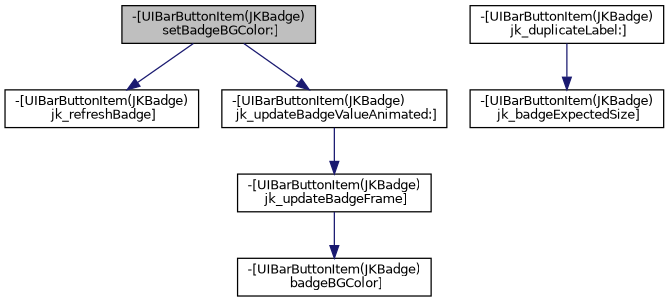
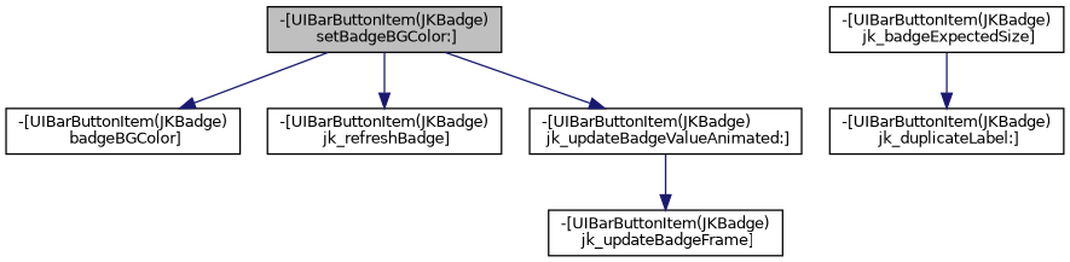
  digraph {
    rankdir=TB
    node [color=black fillcolor=white fontname=Helvetica fontsize=10 shape=record style=filled]
    edge [color=midnightblue fontname=Helvetica fontsize=10 labelfontname=Helvetica labelfontsize=10 style=solid]
    n1 [fillcolor=grey75 fontcolor=black height=0.2 label="-[UIBarButtonItem(JKBadge)\l setBadgeBGColor:]" width=0.4]
    n2 [height=0.2 label="-[UIBarButtonItem(JKBadge)\l badgeBGColor]" width=0.4]
    n3 [height=0.2 label="-[UIBarButtonItem(JKBadge)\l jk_refreshBadge]" width=0.4]
    n4 [height=0.2 label="-[UIBarButtonItem(JKBadge)\l jk_updateBadgeValueAnimated:]" width=0.4]
    n5 [height=0.2 label="-[UIBarButtonItem(JKBadge)\l jk_updateBadgeFrame]" width=0.4]
    n6 [height=0.2 label="-[UIBarButtonItem(JKBadge)\l jk_badgeExpectedSize]" width=0.4]
    n7 [height=0.2 label="-[UIBarButtonItem(JKBadge)\l jk_duplicateLabel:]" width=0.4]
-   n5 -> n2
+   n1 -> n2
    n1 -> n3
    n1 -> n4
    n4 -> n5
-   n7 -> n6
+   n6 -> n7
  }
